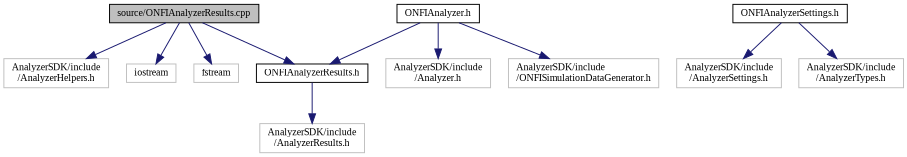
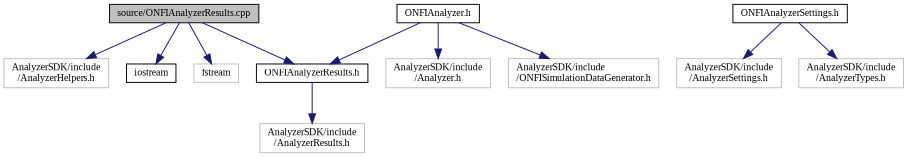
  digraph {
    fontname="Liberation Serif"
    node [color=grey75 fillcolor=white fontname="Liberation Serif" fontsize=10 shape=record style=filled]
    edge [color=midnightblue fontname="Liberation Serif" fontsize=10 labelfontname=Helvetica labelfontsize=10 style=solid]
    n1 [color=black fillcolor=grey75 fontcolor=black height=0.2 label="source/ONFIAnalyzerResults.cpp" width=0.4]
    n2 [color=black height=0.2 label="ONFIAnalyzerResults.h" width=0.4]
    n3 [height=0.2 label="AnalyzerSDK/include\l/AnalyzerHelpers.h" width=0.4]
-   n4 [height=0.2 label=iostream width=0.4]
+   n4 [color=black height=0.2 label=iostream width=0.4]
    n5 [height=0.2 label=fstream width=0.4]
    n6 [height=0.2 label="AnalyzerSDK/include\l/AnalyzerResults.h" width=0.4]
    n7 [color=black height=0.2 label="ONFIAnalyzer.h" width=0.4]
    n8 [height=0.2 label="AnalyzerSDK/include\l/Analyzer.h" width=0.4]
    n9 [height=0.2 label="AnalyzerSDK/include\l/ONFISimulationDataGenerator.h" width=0.4]
    n10 [color=black height=0.2 label="ONFIAnalyzerSettings.h" width=0.4]
    n11 [height=0.2 label="AnalyzerSDK/include\l/AnalyzerSettings.h" width=0.4]
    n12 [height=0.2 label="AnalyzerSDK/include\l/AnalyzerTypes.h" width=0.4]
    n1 -> n2
    n1 -> n3
    n1 -> n4
    n1 -> n5
    n2 -> n6
    n7 -> n2
    n7 -> n8
    n7 -> n9
    n10 -> n11
    n10 -> n12
  }
